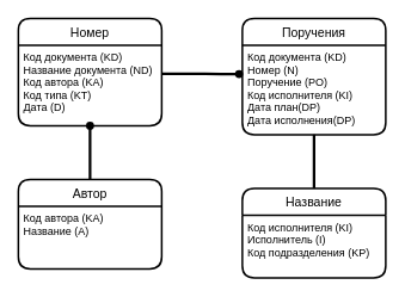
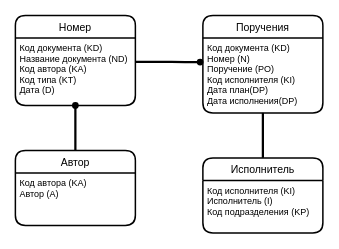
  <mxCell id="0" />
  <mxCell id="1" parent="0" />
  <mxCell id="2" value="Номер" style="swimlane;childLayout=stackLayout;horizontal=1;startSize=30;horizontalStack=0;fillColor=#FFFFFF;fontColor=#000000;rounded=1;fontSize=14;fontStyle=0;strokeWidth=2;resizeParent=0;resizeLast=1;shadow=0;dashed=0;align=center;" vertex="1" parent="1"><mxGeometry x="20" y="20" width="160" height="120" as="geometry"><mxRectangle x="60" y="100" width="70" height="30" as="alternateBounds" /></mxGeometry></mxCell>
  <mxCell id="3" value="Код документа (KD)&#10;Название документа (ND)&#10;Код автора (KA)&#10;Код типа (KT)&#10;Дата (D)" style="align=left;strokeColor=none;fillColor=none;spacingLeft=4;fontSize=12;verticalAlign=top;resizable=0;rotatable=0;part=1;" vertex="1" parent="2"><mxGeometry y="30" width="160" height="90" as="geometry" /></mxCell>
  <mxCell id="4" value="Поручения" style="swimlane;childLayout=stackLayout;horizontal=1;startSize=30;horizontalStack=0;fillColor=#FFFFFF;fontColor=#000000;rounded=1;fontSize=14;fontStyle=0;strokeWidth=2;resizeParent=0;resizeLast=1;shadow=0;dashed=0;align=center;" vertex="1" parent="1"><mxGeometry x="270" y="20" width="160" height="130" as="geometry"><mxRectangle x="60" y="100" width="70" height="30" as="alternateBounds" /></mxGeometry></mxCell>
  <mxCell id="5" value="" style="edgeStyle=entityRelationEdgeStyle;fontSize=12;html=1;endArrow=oval;endFill=1;entryX=-0.023;entryY=0.322;entryDx=0;entryDy=0;entryPerimeter=0;strokeWidth=3;" edge="1" parent="4" target="6"><mxGeometry width="100" height="100" relative="1" as="geometry"><mxPoint x="-90" y="62" as="sourcePoint" /><mxPoint x="30" y="59" as="targetPoint" /></mxGeometry></mxCell>
  <mxCell id="6" value="Код документа (KD)&#10;Номер (N)&#10;Поручение (PO)&#10;Код исполнителя (KI)&#10;Дата план(DP)&#10;Дата исполнения(DP)" style="align=left;strokeColor=none;fillColor=none;spacingLeft=4;fontSize=12;verticalAlign=top;resizable=0;rotatable=0;part=1;" vertex="1" parent="4"><mxGeometry y="30" width="160" height="100" as="geometry" /></mxCell>
  <mxCell id="7" value="Автор" style="swimlane;childLayout=stackLayout;horizontal=1;startSize=30;horizontalStack=0;fillColor=#FFFFFF;fontColor=#000000;rounded=1;fontSize=14;fontStyle=0;strokeWidth=2;resizeParent=0;resizeLast=1;shadow=0;dashed=0;align=center;" vertex="1" parent="1"><mxGeometry x="20" y="200" width="160" height="100" as="geometry"><mxRectangle x="60" y="100" width="70" height="30" as="alternateBounds" /></mxGeometry></mxCell>
- <mxCell id="8" value="Код автора (KA)&#10;Название (A)&#10;" style="align=left;strokeColor=none;fillColor=none;spacingLeft=4;fontSize=12;verticalAlign=top;resizable=0;rotatable=0;part=1;" vertex="1" parent="7"><mxGeometry y="30" width="160" height="70" as="geometry" /></mxCell>
+ <mxCell id="8" value="Код автора (KA)&#10;Автор (A)&#10;" style="align=left;strokeColor=none;fillColor=none;spacingLeft=4;fontSize=12;verticalAlign=top;resizable=0;rotatable=0;part=1;" vertex="1" parent="7"><mxGeometry y="30" width="160" height="70" as="geometry" /></mxCell>
  <mxCell id="9" value="" style="endArrow=oval;html=1;rounded=0;strokeWidth=3;fontColor=#000000;endFill=1;entryX=0.5;entryY=1;entryDx=0;entryDy=0;exitX=0.5;exitY=0;exitDx=0;exitDy=0;" edge="1" parent="1" source="7" target="3"><mxGeometry relative="1" as="geometry"><mxPoint x="99.5" y="220" as="sourcePoint" /><mxPoint x="99.5" y="150" as="targetPoint" /></mxGeometry></mxCell>
- <mxCell id="10" value="Название" style="swimlane;childLayout=stackLayout;horizontal=1;startSize=30;horizontalStack=0;fillColor=#FFFFFF;fontColor=#000000;rounded=1;fontSize=14;fontStyle=0;strokeWidth=2;resizeParent=0;resizeLast=1;shadow=0;dashed=0;align=center;" vertex="1" parent="1"><mxGeometry x="270" y="210" width="160" height="100" as="geometry"><mxRectangle x="60" y="100" width="70" height="30" as="alternateBounds" /></mxGeometry></mxCell>
+ <mxCell id="10" value="Исполнитель" style="swimlane;childLayout=stackLayout;horizontal=1;startSize=30;horizontalStack=0;fillColor=#FFFFFF;fontColor=#000000;rounded=1;fontSize=14;fontStyle=0;strokeWidth=2;resizeParent=0;resizeLast=1;shadow=0;dashed=0;align=center;" vertex="1" parent="1"><mxGeometry x="270" y="210" width="160" height="100" as="geometry"><mxRectangle x="60" y="100" width="70" height="30" as="alternateBounds" /></mxGeometry></mxCell>
  <mxCell id="11" value="Код исполнителя (KI)&#10;Исполнитель (I)&#10;Код подразделения (KP)&#10;" style="align=left;strokeColor=none;fillColor=none;spacingLeft=4;fontSize=12;verticalAlign=top;resizable=0;rotatable=0;part=1;" vertex="1" parent="10"><mxGeometry y="30" width="160" height="70" as="geometry" /></mxCell>
  <mxCell id="12" value="" style="endArrow=none;html=1;rounded=0;strokeWidth=3;fontColor=#000000;endFill=0;entryX=0.5;entryY=1;entryDx=0;entryDy=0;exitX=0.5;exitY=0;exitDx=0;exitDy=0;" edge="1" parent="1"><mxGeometry relative="1" as="geometry"><mxPoint x="350" y="210" as="sourcePoint" /><mxPoint x="350" y="150" as="targetPoint" /></mxGeometry></mxCell>
